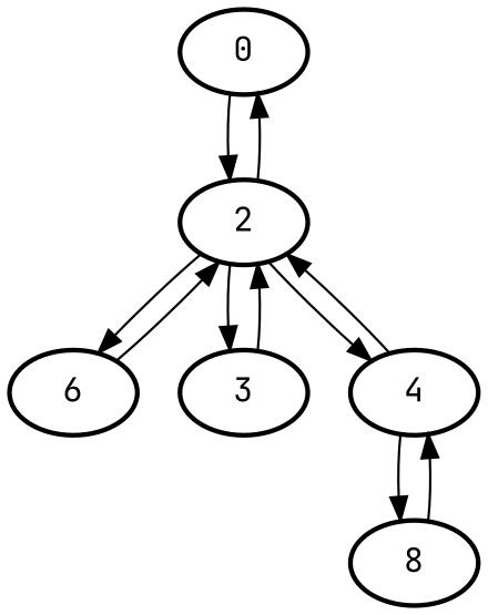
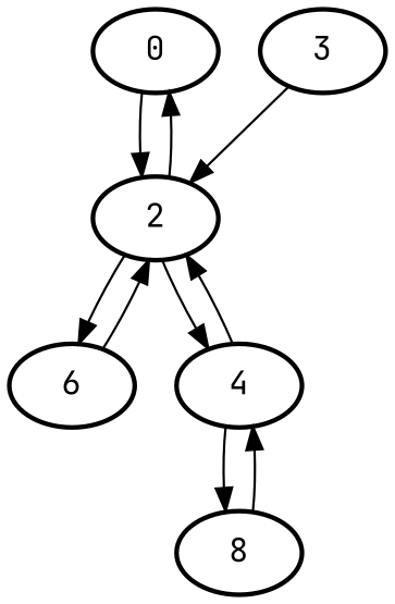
  digraph {
    fontname="JetBrains Mono"
    node [fontname="JetBrains Mono" style=bold]
    edge [fontname="JetBrains Mono"]
    0
    2
    n3 [label=6]
    3
    4
    n6 [label=8]
    0 -> 2
    2 -> 0
    2 -> n3
-   2 -> 3
    2 -> 4
    n3 -> 2
    3 -> 2
    4 -> 2
    4 -> n6
    n6 -> 4
  }
